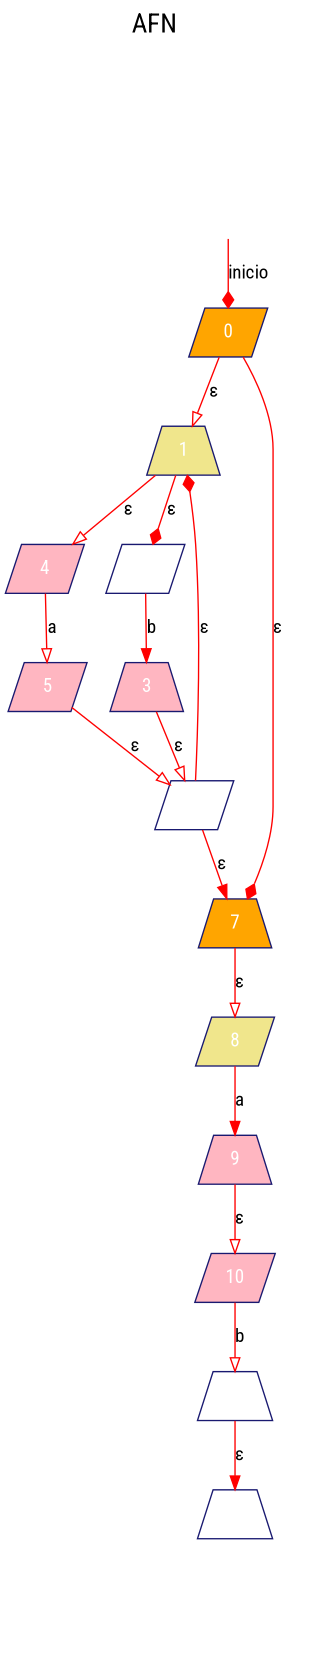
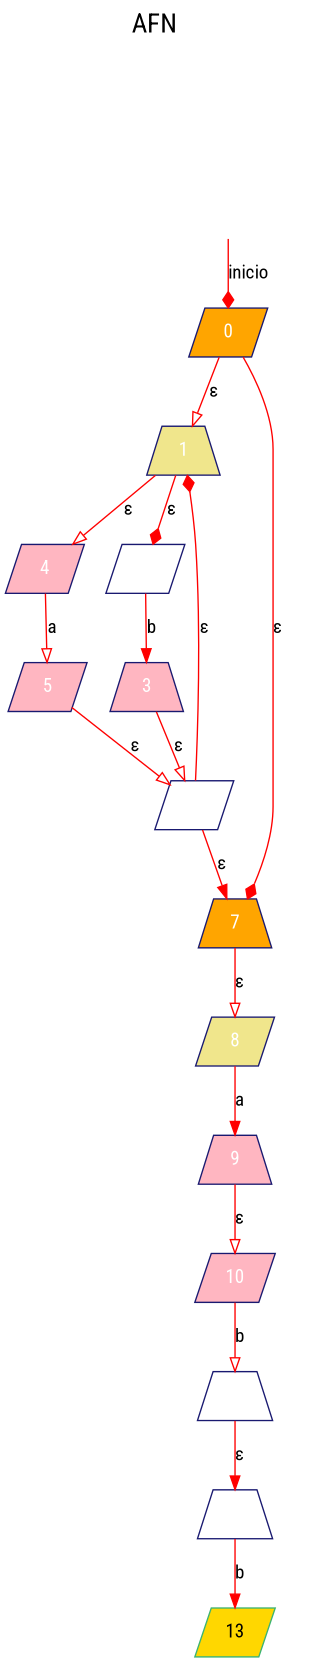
  digraph {
    fontsize=20
    label=AFN
    labelloc=t
    rankdir=TB
    fontname="Roboto Condensed"
    node [color=midnightblue shape=parallelogram style=filled fillcolor=lightpink fontname="Roboto Condensed" fontcolor=white]
    edge [color=red arrowhead=onormal fontname="Roboto Condensed"]
+   13 [color=mediumseagreen fillcolor=gold fontcolor=""]
    secret_node [shape=circle style=invis fillcolor=""]
    0 [fillcolor=orange]
    1 [shape=trapezium fillcolor=khaki]
    7 [shape=trapezium fillcolor=orange]
    4
    2 [fillcolor=white]
    8 [fillcolor=khaki]
    5
    3 [shape=trapezium]
    6 [fillcolor=white]
    9 [shape=trapezium]
    10
    11 [shape=trapezium fillcolor=white]
    12 [shape=trapezium fillcolor=white]
    secret_node -> 0 [label=inicio arrowhead=diamond]
    0 -> 1 [label="ε"]
    0 -> 7 [label="ε" arrowhead=diamond]
    1 -> 4 [label="ε"]
    1 -> 2 [label="ε" arrowhead=diamond]
    7 -> 8 [label="ε"]
    4 -> 5 [label=a]
    2 -> 3 [label=b arrowhead=normal]
    8 -> 9 [label=a arrowhead=normal]
    5 -> 6 [label="ε"]
    3 -> 6 [label="ε"]
    6 -> 1 [label="ε" arrowhead=diamond]
    6 -> 7 [label="ε" arrowhead=normal]
    9 -> 10 [label="ε"]
    10 -> 11 [label=b]
    11 -> 12 [label="ε" arrowhead=normal]
+   12 -> 13 [label=b arrowhead=normal]
  }
